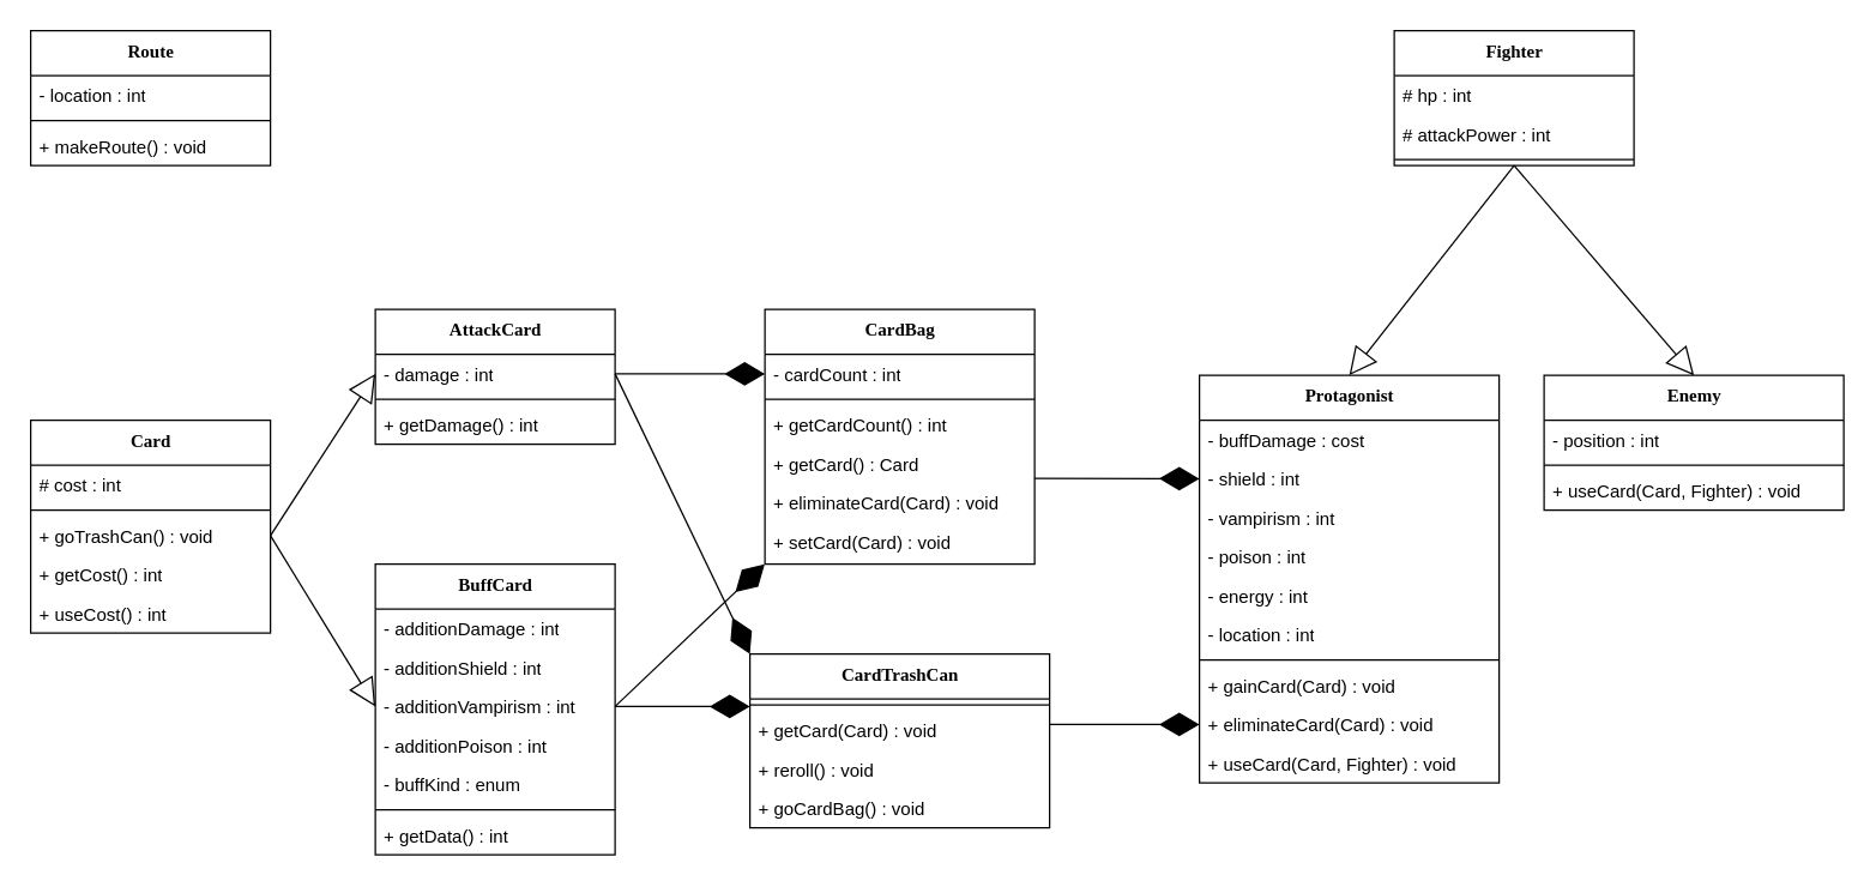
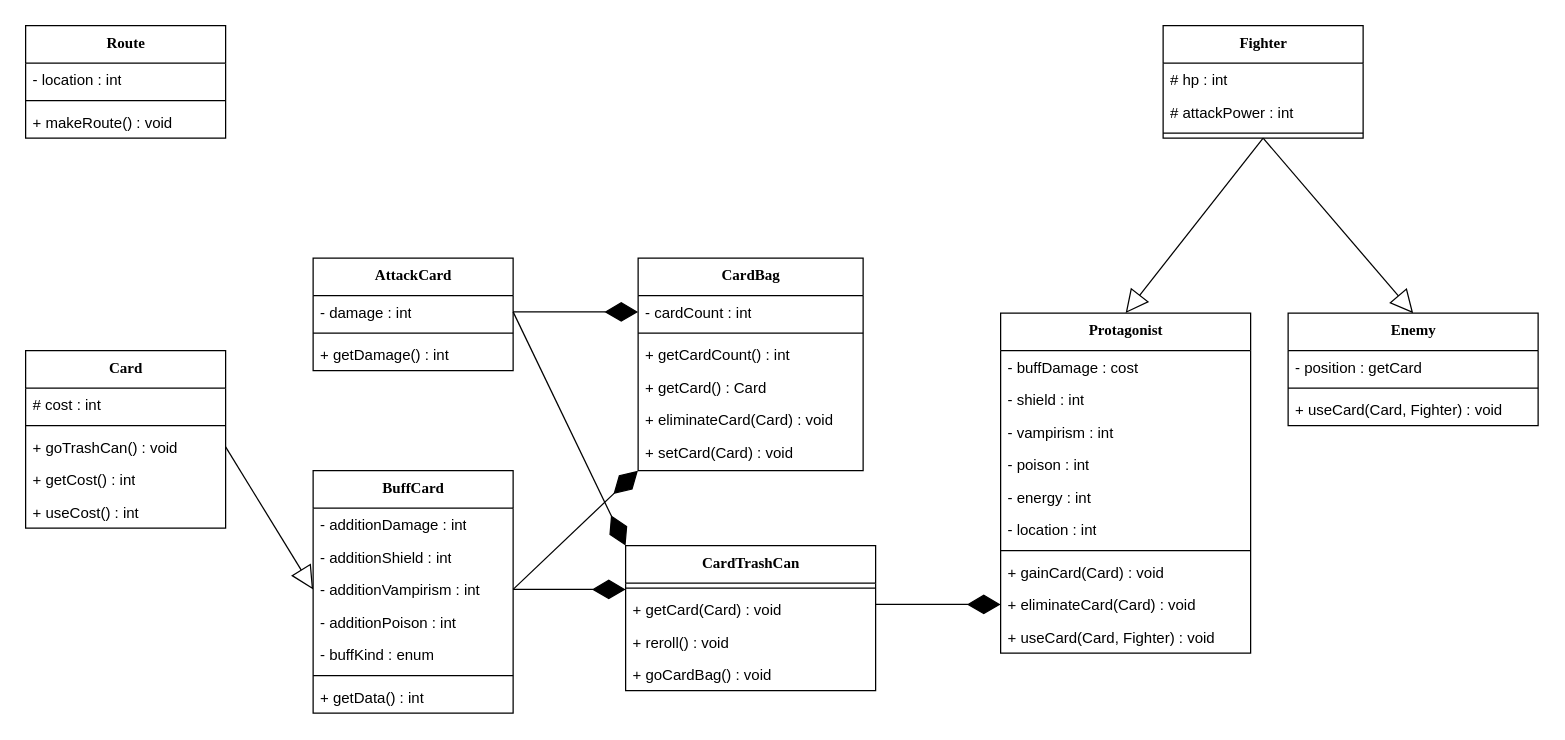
  <mxCell id="0" />
  <mxCell id="1" parent="0" />
  <mxCell id="2" value="Fighter" style="swimlane;html=1;fontStyle=1;align=center;verticalAlign=top;childLayout=stackLayout;horizontal=1;startSize=30;horizontalStack=0;resizeParent=1;resizeLast=0;collapsible=1;marginBottom=0;swimlaneFillColor=#ffffff;rounded=0;shadow=0;comic=0;labelBackgroundColor=none;strokeWidth=1;fillColor=none;fontFamily=Verdana;fontSize=12" parent="1" vertex="1"><mxGeometry x="930" width="160" height="90" as="geometry" y="20" /></mxCell>
  <mxCell id="3" value="# hp : int" style="text;html=1;strokeColor=none;fillColor=none;align=left;verticalAlign=top;spacingLeft=4;spacingRight=4;whiteSpace=wrap;overflow=hidden;rotatable=0;points=[[0,0.5],[1,0.5]];portConstraint=eastwest;" parent="2" vertex="1"><mxGeometry y="30" width="160" height="26" as="geometry" /></mxCell>
  <mxCell id="4" value="# attackPower : int" style="text;html=1;strokeColor=none;fillColor=none;align=left;verticalAlign=top;spacingLeft=4;spacingRight=4;whiteSpace=wrap;overflow=hidden;rotatable=0;points=[[0,0.5],[1,0.5]];portConstraint=eastwest;" parent="2" vertex="1"><mxGeometry y="56" width="160" height="26" as="geometry" /></mxCell>
  <mxCell id="5" value="" style="line;html=1;strokeWidth=1;fillColor=none;align=left;verticalAlign=middle;spacingTop=-1;spacingLeft=3;spacingRight=3;rotatable=0;labelPosition=right;points=[];portConstraint=eastwest;" parent="2" vertex="1"><mxGeometry y="82" width="160" height="8" as="geometry" /></mxCell>
  <mxCell id="6" value="Protagonist" style="swimlane;html=1;fontStyle=1;align=center;verticalAlign=top;childLayout=stackLayout;horizontal=1;startSize=30;horizontalStack=0;resizeParent=1;resizeLast=0;collapsible=1;marginBottom=0;swimlaneFillColor=#ffffff;rounded=0;shadow=0;comic=0;labelBackgroundColor=none;strokeWidth=1;fillColor=none;fontFamily=Verdana;fontSize=12" parent="1" vertex="1"><mxGeometry x="800" y="250" width="200" height="272" as="geometry" /></mxCell>
  <mxCell id="7" value="- buffDamage : cost" style="text;html=1;strokeColor=none;fillColor=none;align=left;verticalAlign=top;spacingLeft=4;spacingRight=4;whiteSpace=wrap;overflow=hidden;rotatable=0;points=[[0,0.5],[1,0.5]];portConstraint=eastwest;" parent="6" vertex="1"><mxGeometry y="30" width="200" height="26" as="geometry" /></mxCell>
  <mxCell id="8" value="- shield : int" style="text;html=1;strokeColor=none;fillColor=none;align=left;verticalAlign=top;spacingLeft=4;spacingRight=4;whiteSpace=wrap;overflow=hidden;rotatable=0;points=[[0,0.5],[1,0.5]];portConstraint=eastwest;" parent="6" vertex="1"><mxGeometry y="56" width="200" height="26" as="geometry" /></mxCell>
  <mxCell id="9" value="-&amp;nbsp;vampirism&lt;span style=&quot;background-color: initial;&quot;&gt;&amp;nbsp;: int&lt;/span&gt;" style="text;html=1;strokeColor=none;fillColor=none;align=left;verticalAlign=top;spacingLeft=4;spacingRight=4;whiteSpace=wrap;overflow=hidden;rotatable=0;points=[[0,0.5],[1,0.5]];portConstraint=eastwest;" parent="6" vertex="1"><mxGeometry y="82" width="200" height="26" as="geometry" /></mxCell>
  <mxCell id="10" value="- poison&lt;span style=&quot;background-color: initial;&quot;&gt;&amp;nbsp;: int&lt;/span&gt;" style="text;html=1;strokeColor=none;fillColor=none;align=left;verticalAlign=top;spacingLeft=4;spacingRight=4;whiteSpace=wrap;overflow=hidden;rotatable=0;points=[[0,0.5],[1,0.5]];portConstraint=eastwest;" parent="6" vertex="1"><mxGeometry y="108" width="200" height="26" as="geometry" /></mxCell>
  <mxCell id="11" value="- energy&amp;nbsp;&lt;span style=&quot;background-color: initial;&quot;&gt;: int&lt;/span&gt;" style="text;html=1;strokeColor=none;fillColor=none;align=left;verticalAlign=top;spacingLeft=4;spacingRight=4;whiteSpace=wrap;overflow=hidden;rotatable=0;points=[[0,0.5],[1,0.5]];portConstraint=eastwest;" parent="6" vertex="1"><mxGeometry y="134" width="200" height="26" as="geometry" /></mxCell>
  <mxCell id="12" value="- location&amp;nbsp;&lt;span style=&quot;background-color: initial;&quot;&gt;: int&lt;/span&gt;" style="text;html=1;strokeColor=none;fillColor=none;align=left;verticalAlign=top;spacingLeft=4;spacingRight=4;whiteSpace=wrap;overflow=hidden;rotatable=0;points=[[0,0.5],[1,0.5]];portConstraint=eastwest;" parent="6" vertex="1"><mxGeometry y="160" width="200" height="26" as="geometry" /></mxCell>
  <mxCell id="13" value="" style="line;html=1;strokeWidth=1;fillColor=none;align=left;verticalAlign=middle;spacingTop=-1;spacingLeft=3;spacingRight=3;rotatable=0;labelPosition=right;points=[];portConstraint=eastwest;" parent="6" vertex="1"><mxGeometry y="186" width="200" height="8" as="geometry" /></mxCell>
  <mxCell id="14" value="+ gainCard(Card) : void" style="text;html=1;strokeColor=none;fillColor=none;align=left;verticalAlign=top;spacingLeft=4;spacingRight=4;whiteSpace=wrap;overflow=hidden;rotatable=0;points=[[0,0.5],[1,0.5]];portConstraint=eastwest;" parent="6" vertex="1"><mxGeometry y="194" width="200" height="26" as="geometry" /></mxCell>
  <mxCell id="15" value="+ eliminateCard(Card) : void" style="text;html=1;strokeColor=none;fillColor=none;align=left;verticalAlign=top;spacingLeft=4;spacingRight=4;whiteSpace=wrap;overflow=hidden;rotatable=0;points=[[0,0.5],[1,0.5]];portConstraint=eastwest;" parent="6" vertex="1"><mxGeometry y="220" width="200" height="26" as="geometry" /></mxCell>
  <mxCell id="16" value="+ useCard(Card, Fighter) : void" style="text;html=1;strokeColor=none;fillColor=none;align=left;verticalAlign=top;spacingLeft=4;spacingRight=4;whiteSpace=wrap;overflow=hidden;rotatable=0;points=[[0,0.5],[1,0.5]];portConstraint=eastwest;" parent="6" vertex="1"><mxGeometry y="246" width="200" height="26" as="geometry" /></mxCell>
  <mxCell id="17" value="CardBag" style="swimlane;html=1;fontStyle=1;align=center;verticalAlign=top;childLayout=stackLayout;horizontal=1;startSize=30;horizontalStack=0;resizeParent=1;resizeLast=0;collapsible=1;marginBottom=0;swimlaneFillColor=#ffffff;rounded=0;shadow=0;comic=0;labelBackgroundColor=none;strokeWidth=1;fillColor=none;fontFamily=Verdana;fontSize=12" parent="1" vertex="1"><mxGeometry x="510" y="206" width="180" height="170" as="geometry" /></mxCell>
  <mxCell id="18" value="- cardCount : int" style="text;html=1;strokeColor=none;fillColor=none;align=left;verticalAlign=top;spacingLeft=4;spacingRight=4;whiteSpace=wrap;overflow=hidden;rotatable=0;points=[[0,0.5],[1,0.5]];portConstraint=eastwest;" vertex="1" parent="17"><mxGeometry y="30" width="180" height="26" as="geometry" /></mxCell>
  <mxCell id="19" value="" style="line;html=1;strokeWidth=1;fillColor=none;align=left;verticalAlign=middle;spacingTop=-1;spacingLeft=3;spacingRight=3;rotatable=0;labelPosition=right;points=[];portConstraint=eastwest;" parent="17" vertex="1"><mxGeometry y="56" width="180" height="8" as="geometry" /></mxCell>
  <mxCell id="20" value="+ getCardCount() : int" style="text;html=1;strokeColor=none;fillColor=none;align=left;verticalAlign=top;spacingLeft=4;spacingRight=4;whiteSpace=wrap;overflow=hidden;rotatable=0;points=[[0,0.5],[1,0.5]];portConstraint=eastwest;" vertex="1" parent="17"><mxGeometry y="64" width="180" height="26" as="geometry" /></mxCell>
  <mxCell id="21" value="+ getCard() : Card" style="text;html=1;strokeColor=none;fillColor=none;align=left;verticalAlign=top;spacingLeft=4;spacingRight=4;whiteSpace=wrap;overflow=hidden;rotatable=0;points=[[0,0.5],[1,0.5]];portConstraint=eastwest;" vertex="1" parent="17"><mxGeometry y="90" width="180" height="26" as="geometry" /></mxCell>
  <mxCell id="22" value="+ eliminateCard(Card) : void" style="text;html=1;strokeColor=none;fillColor=none;align=left;verticalAlign=top;spacingLeft=4;spacingRight=4;whiteSpace=wrap;overflow=hidden;rotatable=0;points=[[0,0.5],[1,0.5]];portConstraint=eastwest;" vertex="1" parent="17"><mxGeometry y="116" width="180" height="26" as="geometry" /></mxCell>
  <mxCell id="23" value="+ setCard(Card) : void" style="text;html=1;strokeColor=none;fillColor=none;align=left;verticalAlign=top;spacingLeft=4;spacingRight=4;whiteSpace=wrap;overflow=hidden;rotatable=0;points=[[0,0.5],[1,0.5]];portConstraint=eastwest;" parent="17" vertex="1"><mxGeometry y="142" width="180" height="28" as="geometry" /></mxCell>
  <mxCell id="24" value="CardTrashCan" style="swimlane;html=1;fontStyle=1;align=center;verticalAlign=top;childLayout=stackLayout;horizontal=1;startSize=30;horizontalStack=0;resizeParent=1;resizeLast=0;collapsible=1;marginBottom=0;swimlaneFillColor=#ffffff;rounded=0;shadow=0;comic=0;labelBackgroundColor=none;strokeWidth=1;fillColor=none;fontFamily=Verdana;fontSize=12" parent="1" vertex="1"><mxGeometry x="500" y="436" width="200" height="116" as="geometry"><mxRectangle x="-320" y="490" width="130" height="30" as="alternateBounds" /></mxGeometry></mxCell>
  <mxCell id="25" value="" style="line;html=1;strokeWidth=1;fillColor=none;align=left;verticalAlign=middle;spacingTop=-1;spacingLeft=3;spacingRight=3;rotatable=0;labelPosition=right;points=[];portConstraint=eastwest;" parent="24" vertex="1"><mxGeometry y="30" width="200" height="8" as="geometry" /></mxCell>
  <mxCell id="26" value="+ getCard(Card) : void" style="text;html=1;strokeColor=none;fillColor=none;align=left;verticalAlign=top;spacingLeft=4;spacingRight=4;whiteSpace=wrap;overflow=hidden;rotatable=0;points=[[0,0.5],[1,0.5]];portConstraint=eastwest;" parent="24" vertex="1"><mxGeometry y="38" width="200" height="26" as="geometry" /></mxCell>
  <mxCell id="27" value="+ reroll() : void" style="text;html=1;strokeColor=none;fillColor=none;align=left;verticalAlign=top;spacingLeft=4;spacingRight=4;whiteSpace=wrap;overflow=hidden;rotatable=0;points=[[0,0.5],[1,0.5]];portConstraint=eastwest;" parent="24" vertex="1"><mxGeometry y="64" width="200" height="26" as="geometry" /></mxCell>
  <mxCell id="28" value="+ goCardBag() : void" style="text;html=1;strokeColor=none;fillColor=none;align=left;verticalAlign=top;spacingLeft=4;spacingRight=4;whiteSpace=wrap;overflow=hidden;rotatable=0;points=[[0,0.5],[1,0.5]];portConstraint=eastwest;" parent="24" vertex="1"><mxGeometry y="90" width="200" height="26" as="geometry" /></mxCell>
  <mxCell id="29" value="AttackCard" style="swimlane;html=1;fontStyle=1;align=center;verticalAlign=top;childLayout=stackLayout;horizontal=1;startSize=30;horizontalStack=0;resizeParent=1;resizeLast=0;collapsible=1;marginBottom=0;swimlaneFillColor=#ffffff;rounded=0;shadow=0;comic=0;labelBackgroundColor=none;strokeWidth=1;fillColor=none;fontFamily=Verdana;fontSize=12" parent="1" vertex="1"><mxGeometry x="250" y="206" width="160" height="90" as="geometry" /></mxCell>
  <mxCell id="30" value="- damage : int" style="text;html=1;strokeColor=none;fillColor=none;align=left;verticalAlign=top;spacingLeft=4;spacingRight=4;whiteSpace=wrap;overflow=hidden;rotatable=0;points=[[0,0.5],[1,0.5]];portConstraint=eastwest;" parent="29" vertex="1"><mxGeometry y="30" width="160" height="26" as="geometry" /></mxCell>
  <mxCell id="31" value="" style="line;html=1;strokeWidth=1;fillColor=none;align=left;verticalAlign=middle;spacingTop=-1;spacingLeft=3;spacingRight=3;rotatable=0;labelPosition=right;points=[];portConstraint=eastwest;" parent="29" vertex="1"><mxGeometry y="56" width="160" height="8" as="geometry" /></mxCell>
  <mxCell id="32" value="+ getDamage() : int" style="text;html=1;strokeColor=none;fillColor=none;align=left;verticalAlign=top;spacingLeft=4;spacingRight=4;whiteSpace=wrap;overflow=hidden;rotatable=0;points=[[0,0.5],[1,0.5]];portConstraint=eastwest;" parent="29" vertex="1"><mxGeometry y="64" width="160" height="26" as="geometry" /></mxCell>
  <mxCell id="33" value="Card" style="swimlane;html=1;fontStyle=1;align=center;verticalAlign=top;childLayout=stackLayout;horizontal=1;startSize=30;horizontalStack=0;resizeParent=1;resizeLast=0;collapsible=1;marginBottom=0;swimlaneFillColor=#ffffff;rounded=0;shadow=0;comic=0;labelBackgroundColor=none;strokeWidth=1;fillColor=none;fontFamily=Verdana;fontSize=12" parent="1" vertex="1"><mxGeometry x="20" y="280" width="160" height="142" as="geometry" /></mxCell>
  <mxCell id="34" value="# cost : int" style="text;html=1;strokeColor=none;fillColor=none;align=left;verticalAlign=top;spacingLeft=4;spacingRight=4;whiteSpace=wrap;overflow=hidden;rotatable=0;points=[[0,0.5],[1,0.5]];portConstraint=eastwest;" parent="33" vertex="1"><mxGeometry y="30" width="160" height="26" as="geometry" /></mxCell>
  <mxCell id="35" value="" style="line;html=1;strokeWidth=1;fillColor=none;align=left;verticalAlign=middle;spacingTop=-1;spacingLeft=3;spacingRight=3;rotatable=0;labelPosition=right;points=[];portConstraint=eastwest;" parent="33" vertex="1"><mxGeometry y="56" width="160" height="8" as="geometry" /></mxCell>
  <mxCell id="36" value="+ goTrashCan() : void" style="text;html=1;strokeColor=none;fillColor=none;align=left;verticalAlign=top;spacingLeft=4;spacingRight=4;whiteSpace=wrap;overflow=hidden;rotatable=0;points=[[0,0.5],[1,0.5]];portConstraint=eastwest;" parent="33" vertex="1"><mxGeometry y="64" width="160" height="26" as="geometry" /></mxCell>
  <mxCell id="37" value="+ getCost() : int" style="text;html=1;strokeColor=none;fillColor=none;align=left;verticalAlign=top;spacingLeft=4;spacingRight=4;whiteSpace=wrap;overflow=hidden;rotatable=0;points=[[0,0.5],[1,0.5]];portConstraint=eastwest;" vertex="1" parent="33"><mxGeometry y="90" width="160" height="26" as="geometry" /></mxCell>
  <mxCell id="38" value="+ useCost() : int" style="text;html=1;strokeColor=none;fillColor=none;align=left;verticalAlign=top;spacingLeft=4;spacingRight=4;whiteSpace=wrap;overflow=hidden;rotatable=0;points=[[0,0.5],[1,0.5]];portConstraint=eastwest;" vertex="1" parent="33"><mxGeometry y="116" width="160" height="26" as="geometry" /></mxCell>
  <mxCell id="39" value="BuffCard" style="swimlane;html=1;fontStyle=1;align=center;verticalAlign=top;childLayout=stackLayout;horizontal=1;startSize=30;horizontalStack=0;resizeParent=1;resizeLast=0;collapsible=1;marginBottom=0;swimlaneFillColor=#ffffff;rounded=0;shadow=0;comic=0;labelBackgroundColor=none;strokeWidth=1;fillColor=none;fontFamily=Verdana;fontSize=12" parent="1" vertex="1"><mxGeometry x="250" y="376" width="160" height="194" as="geometry" /></mxCell>
  <mxCell id="40" value="- additionDamage : int" style="text;html=1;strokeColor=none;fillColor=none;align=left;verticalAlign=top;spacingLeft=4;spacingRight=4;whiteSpace=wrap;overflow=hidden;rotatable=0;points=[[0,0.5],[1,0.5]];portConstraint=eastwest;" parent="39" vertex="1"><mxGeometry y="30" width="160" height="26" as="geometry" /></mxCell>
  <mxCell id="41" value="- additionShield : int" style="text;html=1;strokeColor=none;fillColor=none;align=left;verticalAlign=top;spacingLeft=4;spacingRight=4;whiteSpace=wrap;overflow=hidden;rotatable=0;points=[[0,0.5],[1,0.5]];portConstraint=eastwest;" parent="39" vertex="1"><mxGeometry y="56" width="160" height="26" as="geometry" /></mxCell>
  <mxCell id="42" value="- additionVampirism : int" style="text;html=1;strokeColor=none;fillColor=none;align=left;verticalAlign=top;spacingLeft=4;spacingRight=4;whiteSpace=wrap;overflow=hidden;rotatable=0;points=[[0,0.5],[1,0.5]];portConstraint=eastwest;" parent="39" vertex="1"><mxGeometry y="82" width="160" height="26" as="geometry" /></mxCell>
  <mxCell id="43" value="- additionPoison : int" style="text;html=1;strokeColor=none;fillColor=none;align=left;verticalAlign=top;spacingLeft=4;spacingRight=4;whiteSpace=wrap;overflow=hidden;rotatable=0;points=[[0,0.5],[1,0.5]];portConstraint=eastwest;" parent="39" vertex="1"><mxGeometry y="108" width="160" height="26" as="geometry" /></mxCell>
  <mxCell id="44" value="- buffKind : enum" style="text;html=1;strokeColor=none;fillColor=none;align=left;verticalAlign=top;spacingLeft=4;spacingRight=4;whiteSpace=wrap;overflow=hidden;rotatable=0;points=[[0,0.5],[1,0.5]];portConstraint=eastwest;" parent="39" vertex="1"><mxGeometry y="134" width="160" height="26" as="geometry" /></mxCell>
  <mxCell id="45" value="" style="line;html=1;strokeWidth=1;fillColor=none;align=left;verticalAlign=middle;spacingTop=-1;spacingLeft=3;spacingRight=3;rotatable=0;labelPosition=right;points=[];portConstraint=eastwest;" parent="39" vertex="1"><mxGeometry y="160" width="160" height="8" as="geometry" /></mxCell>
  <mxCell id="46" value="+ getData() : int" style="text;html=1;strokeColor=none;fillColor=none;align=left;verticalAlign=top;spacingLeft=4;spacingRight=4;whiteSpace=wrap;overflow=hidden;rotatable=0;points=[[0,0.5],[1,0.5]];portConstraint=eastwest;" vertex="1" parent="39"><mxGeometry y="168" width="160" height="22" as="geometry" /></mxCell>
- <mxCell id="47" value="" style="endArrow=block;endSize=16;endFill=0;html=1;rounded=0;entryX=0;entryY=0.5;entryDx=0;entryDy=0;exitX=1;exitY=0.5;exitDx=0;exitDy=0;" edge="1" parent="1" source="36" target="30"><mxGeometry width="160" relative="1" as="geometry"><mxPoint x="180" y="356" as="sourcePoint" /><mxPoint x="340" y="356" as="targetPoint" /></mxGeometry></mxCell>
  <mxCell id="48" value="" style="endArrow=block;endSize=16;endFill=0;html=1;rounded=0;entryX=0;entryY=0.5;entryDx=0;entryDy=0;exitX=1;exitY=0.5;exitDx=0;exitDy=0;" edge="1" parent="1" source="36" target="42"><mxGeometry width="160" relative="1" as="geometry"><mxPoint x="190" y="366" as="sourcePoint" /><mxPoint x="330" y="259" as="targetPoint" /></mxGeometry></mxCell>
  <mxCell id="49" value="Enemy" style="swimlane;html=1;fontStyle=1;align=center;verticalAlign=top;childLayout=stackLayout;horizontal=1;startSize=30;horizontalStack=0;resizeParent=1;resizeLast=0;collapsible=1;marginBottom=0;swimlaneFillColor=#ffffff;rounded=0;shadow=0;comic=0;labelBackgroundColor=none;strokeWidth=1;fillColor=none;fontFamily=Verdana;fontSize=12" vertex="1" parent="1"><mxGeometry x="1030" y="250" width="200" height="90" as="geometry" /></mxCell>
- <mxCell id="50" value="- position&amp;nbsp;&lt;span style=&quot;background-color: initial;&quot;&gt;: int&lt;/span&gt;" style="text;html=1;strokeColor=none;fillColor=none;align=left;verticalAlign=top;spacingLeft=4;spacingRight=4;whiteSpace=wrap;overflow=hidden;rotatable=0;points=[[0,0.5],[1,0.5]];portConstraint=eastwest;" vertex="1" parent="49"><mxGeometry y="30" width="200" height="26" as="geometry" /></mxCell>
+ <mxCell id="50" value="- position&amp;nbsp;&lt;span style=&quot;background-color: initial;&quot;&gt;: getCard&lt;/span&gt;" style="text;html=1;strokeColor=none;fillColor=none;align=left;verticalAlign=top;spacingLeft=4;spacingRight=4;whiteSpace=wrap;overflow=hidden;rotatable=0;points=[[0,0.5],[1,0.5]];portConstraint=eastwest;" vertex="1" parent="49"><mxGeometry y="30" width="200" height="26" as="geometry" /></mxCell>
  <mxCell id="51" value="" style="line;html=1;strokeWidth=1;fillColor=none;align=left;verticalAlign=middle;spacingTop=-1;spacingLeft=3;spacingRight=3;rotatable=0;labelPosition=right;points=[];portConstraint=eastwest;" vertex="1" parent="49"><mxGeometry y="56" width="200" height="8" as="geometry" /></mxCell>
  <mxCell id="52" value="+ useCard(Card, Fighter) : void" style="text;html=1;strokeColor=none;fillColor=none;align=left;verticalAlign=top;spacingLeft=4;spacingRight=4;whiteSpace=wrap;overflow=hidden;rotatable=0;points=[[0,0.5],[1,0.5]];portConstraint=eastwest;" vertex="1" parent="49"><mxGeometry y="64" width="200" height="26" as="geometry" /></mxCell>
  <mxCell id="53" value="" style="endArrow=block;endSize=16;endFill=0;html=1;rounded=0;entryX=0.5;entryY=0;entryDx=0;entryDy=0;exitX=0.5;exitY=1;exitDx=0;exitDy=0;" edge="1" parent="1" source="2" target="6"><mxGeometry width="160" relative="1" as="geometry"><mxPoint x="1000" y="214" as="sourcePoint" /><mxPoint x="1140" y="106" as="targetPoint" /></mxGeometry></mxCell>
  <mxCell id="54" value="" style="endArrow=block;endSize=16;endFill=0;html=1;rounded=0;entryX=0.5;entryY=0;entryDx=0;entryDy=0;exitX=0.5;exitY=1;exitDx=0;exitDy=0;" edge="1" parent="1" source="2" target="49"><mxGeometry width="160" relative="1" as="geometry"><mxPoint x="1140" y="166" as="sourcePoint" /><mxPoint x="960" y="256" as="targetPoint" /></mxGeometry></mxCell>
  <mxCell id="55" value="" style="endArrow=diamondThin;endFill=1;endSize=24;html=1;rounded=0;exitX=1;exitY=0.5;exitDx=0;exitDy=0;entryX=0;entryY=0.5;entryDx=0;entryDy=0;" edge="1" parent="1" source="30" target="18"><mxGeometry width="160" relative="1" as="geometry"><mxPoint x="430" y="336" as="sourcePoint" /><mxPoint x="590" y="336" as="targetPoint" /><Array as="points" /></mxGeometry></mxCell>
  <mxCell id="56" value="" style="endArrow=diamondThin;endFill=1;endSize=24;html=1;rounded=0;exitX=1;exitY=0.5;exitDx=0;exitDy=0;entryX=0;entryY=0;entryDx=0;entryDy=0;" edge="1" parent="1" source="30" target="24"><mxGeometry width="160" relative="1" as="geometry"><mxPoint x="420" y="259" as="sourcePoint" /><mxPoint x="520" y="319" as="targetPoint" /></mxGeometry></mxCell>
  <mxCell id="57" value="" style="endArrow=diamondThin;endFill=1;endSize=24;html=1;rounded=0;exitX=1;exitY=0.5;exitDx=0;exitDy=0;entryX=-0.001;entryY=1.003;entryDx=0;entryDy=0;entryPerimeter=0;" edge="1" parent="1" source="42" target="23"><mxGeometry width="160" relative="1" as="geometry"><mxPoint x="430" y="269" as="sourcePoint" /><mxPoint x="510" y="376" as="targetPoint" /></mxGeometry></mxCell>
  <mxCell id="58" value="" style="endArrow=diamondThin;endFill=1;endSize=24;html=1;rounded=0;exitX=1;exitY=0.5;exitDx=0;exitDy=0;entryX=0;entryY=0.625;entryDx=0;entryDy=0;entryPerimeter=0;" edge="1" parent="1" source="42" target="25"><mxGeometry width="160" relative="1" as="geometry"><mxPoint x="420" y="481" as="sourcePoint" /><mxPoint x="520" y="319" as="targetPoint" /></mxGeometry></mxCell>
- <mxCell id="59" value="" style="endArrow=diamondThin;endFill=1;endSize=24;html=1;rounded=0;entryX=0;entryY=0.5;entryDx=0;entryDy=0;exitX=0.999;exitY=0.873;exitDx=0;exitDy=0;exitPerimeter=0;" edge="1" parent="1" source="21" target="8"><mxGeometry width="160" relative="1" as="geometry"><mxPoint x="700" y="306" as="sourcePoint" /><mxPoint x="780" y="306" as="targetPoint" /><Array as="points" /></mxGeometry></mxCell>
  <mxCell id="60" value="" style="endArrow=diamondThin;endFill=1;endSize=24;html=1;rounded=0;entryX=0;entryY=0.5;entryDx=0;entryDy=0;exitX=1;exitY=0.346;exitDx=0;exitDy=0;exitPerimeter=0;" edge="1" parent="1" source="26" target="15"><mxGeometry width="160" relative="1" as="geometry"><mxPoint x="700" y="329" as="sourcePoint" /><mxPoint x="810" y="329" as="targetPoint" /><Array as="points" /></mxGeometry></mxCell>
  <mxCell id="61" value="Route" style="swimlane;html=1;fontStyle=1;align=center;verticalAlign=top;childLayout=stackLayout;horizontal=1;startSize=30;horizontalStack=0;resizeParent=1;resizeLast=0;collapsible=1;marginBottom=0;swimlaneFillColor=#ffffff;rounded=0;shadow=0;comic=0;labelBackgroundColor=none;strokeWidth=1;fillColor=none;fontFamily=Verdana;fontSize=12" vertex="1" parent="1"><mxGeometry x="20" width="160" height="90" as="geometry" y="20" /></mxCell>
  <mxCell id="62" value="- location : int" style="text;html=1;strokeColor=none;fillColor=none;align=left;verticalAlign=top;spacingLeft=4;spacingRight=4;whiteSpace=wrap;overflow=hidden;rotatable=0;points=[[0,0.5],[1,0.5]];portConstraint=eastwest;" vertex="1" parent="61"><mxGeometry y="30" width="160" height="26" as="geometry" /></mxCell>
  <mxCell id="63" value="" style="line;html=1;strokeWidth=1;fillColor=none;align=left;verticalAlign=middle;spacingTop=-1;spacingLeft=3;spacingRight=3;rotatable=0;labelPosition=right;points=[];portConstraint=eastwest;" vertex="1" parent="61"><mxGeometry y="56" width="160" height="8" as="geometry" /></mxCell>
  <mxCell id="64" value="+ makeRoute() : void" style="text;html=1;strokeColor=none;fillColor=none;align=left;verticalAlign=top;spacingLeft=4;spacingRight=4;whiteSpace=wrap;overflow=hidden;rotatable=0;points=[[0,0.5],[1,0.5]];portConstraint=eastwest;" vertex="1" parent="61"><mxGeometry y="64" width="160" height="26" as="geometry" /></mxCell>
